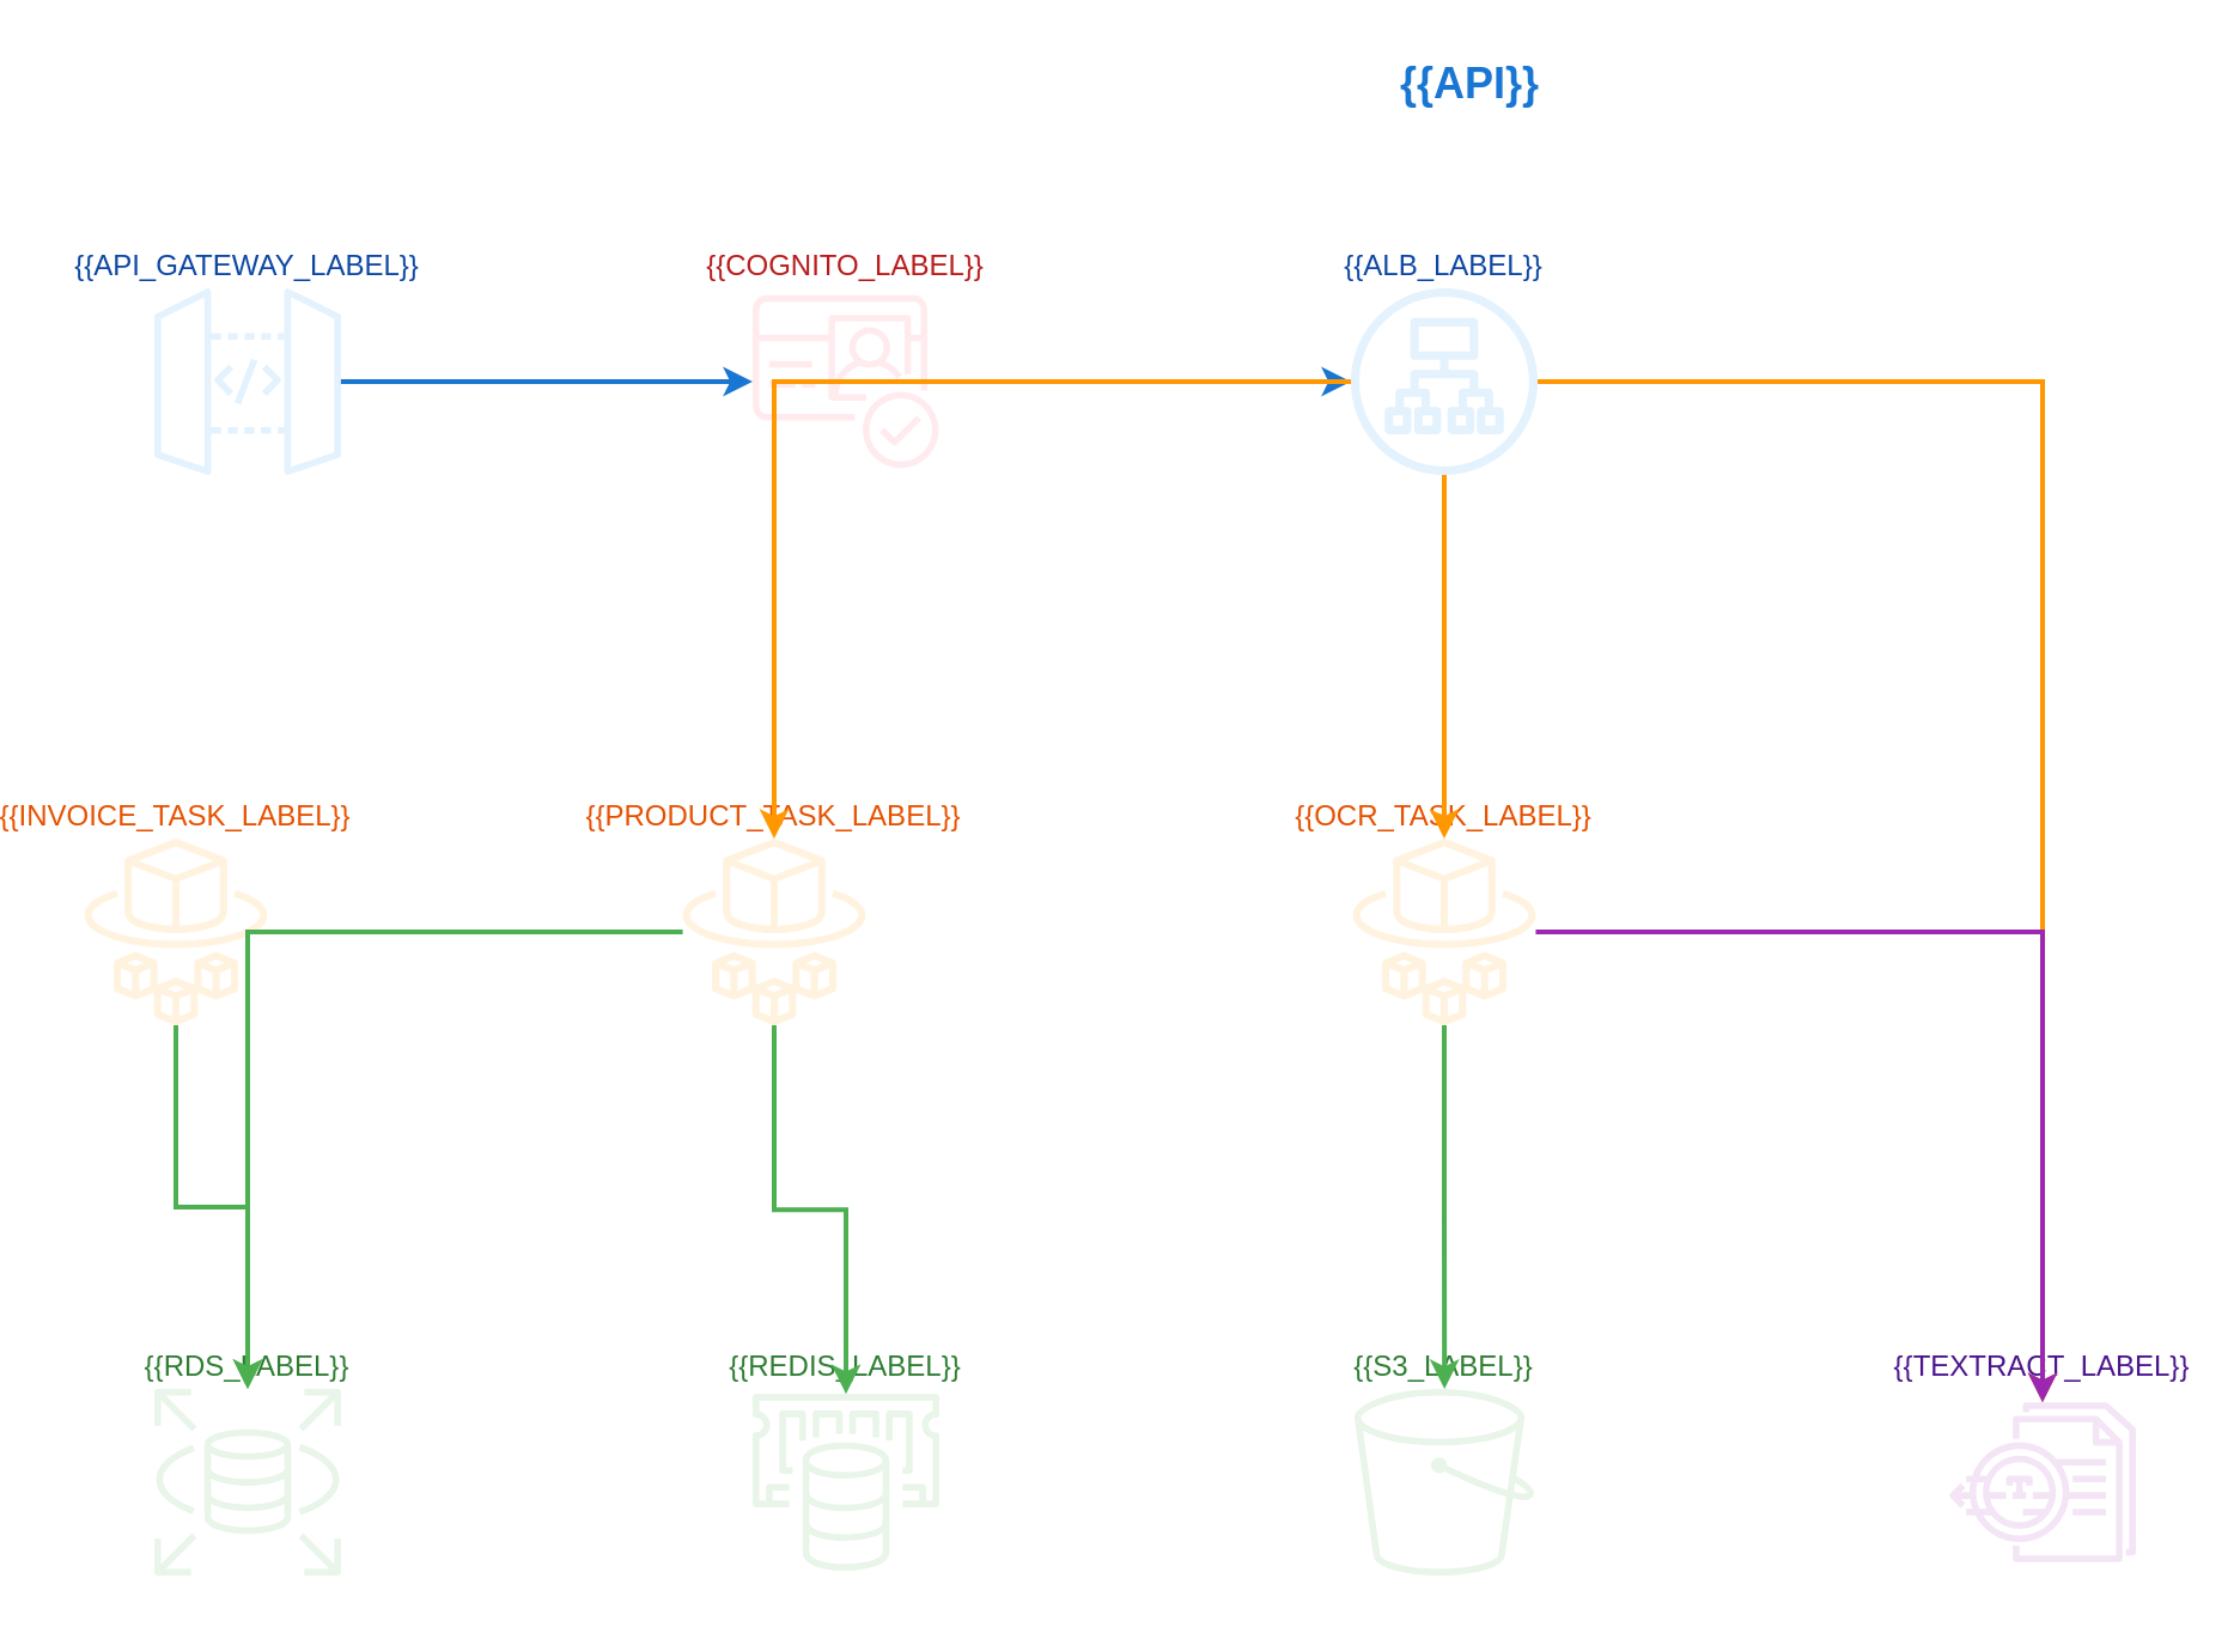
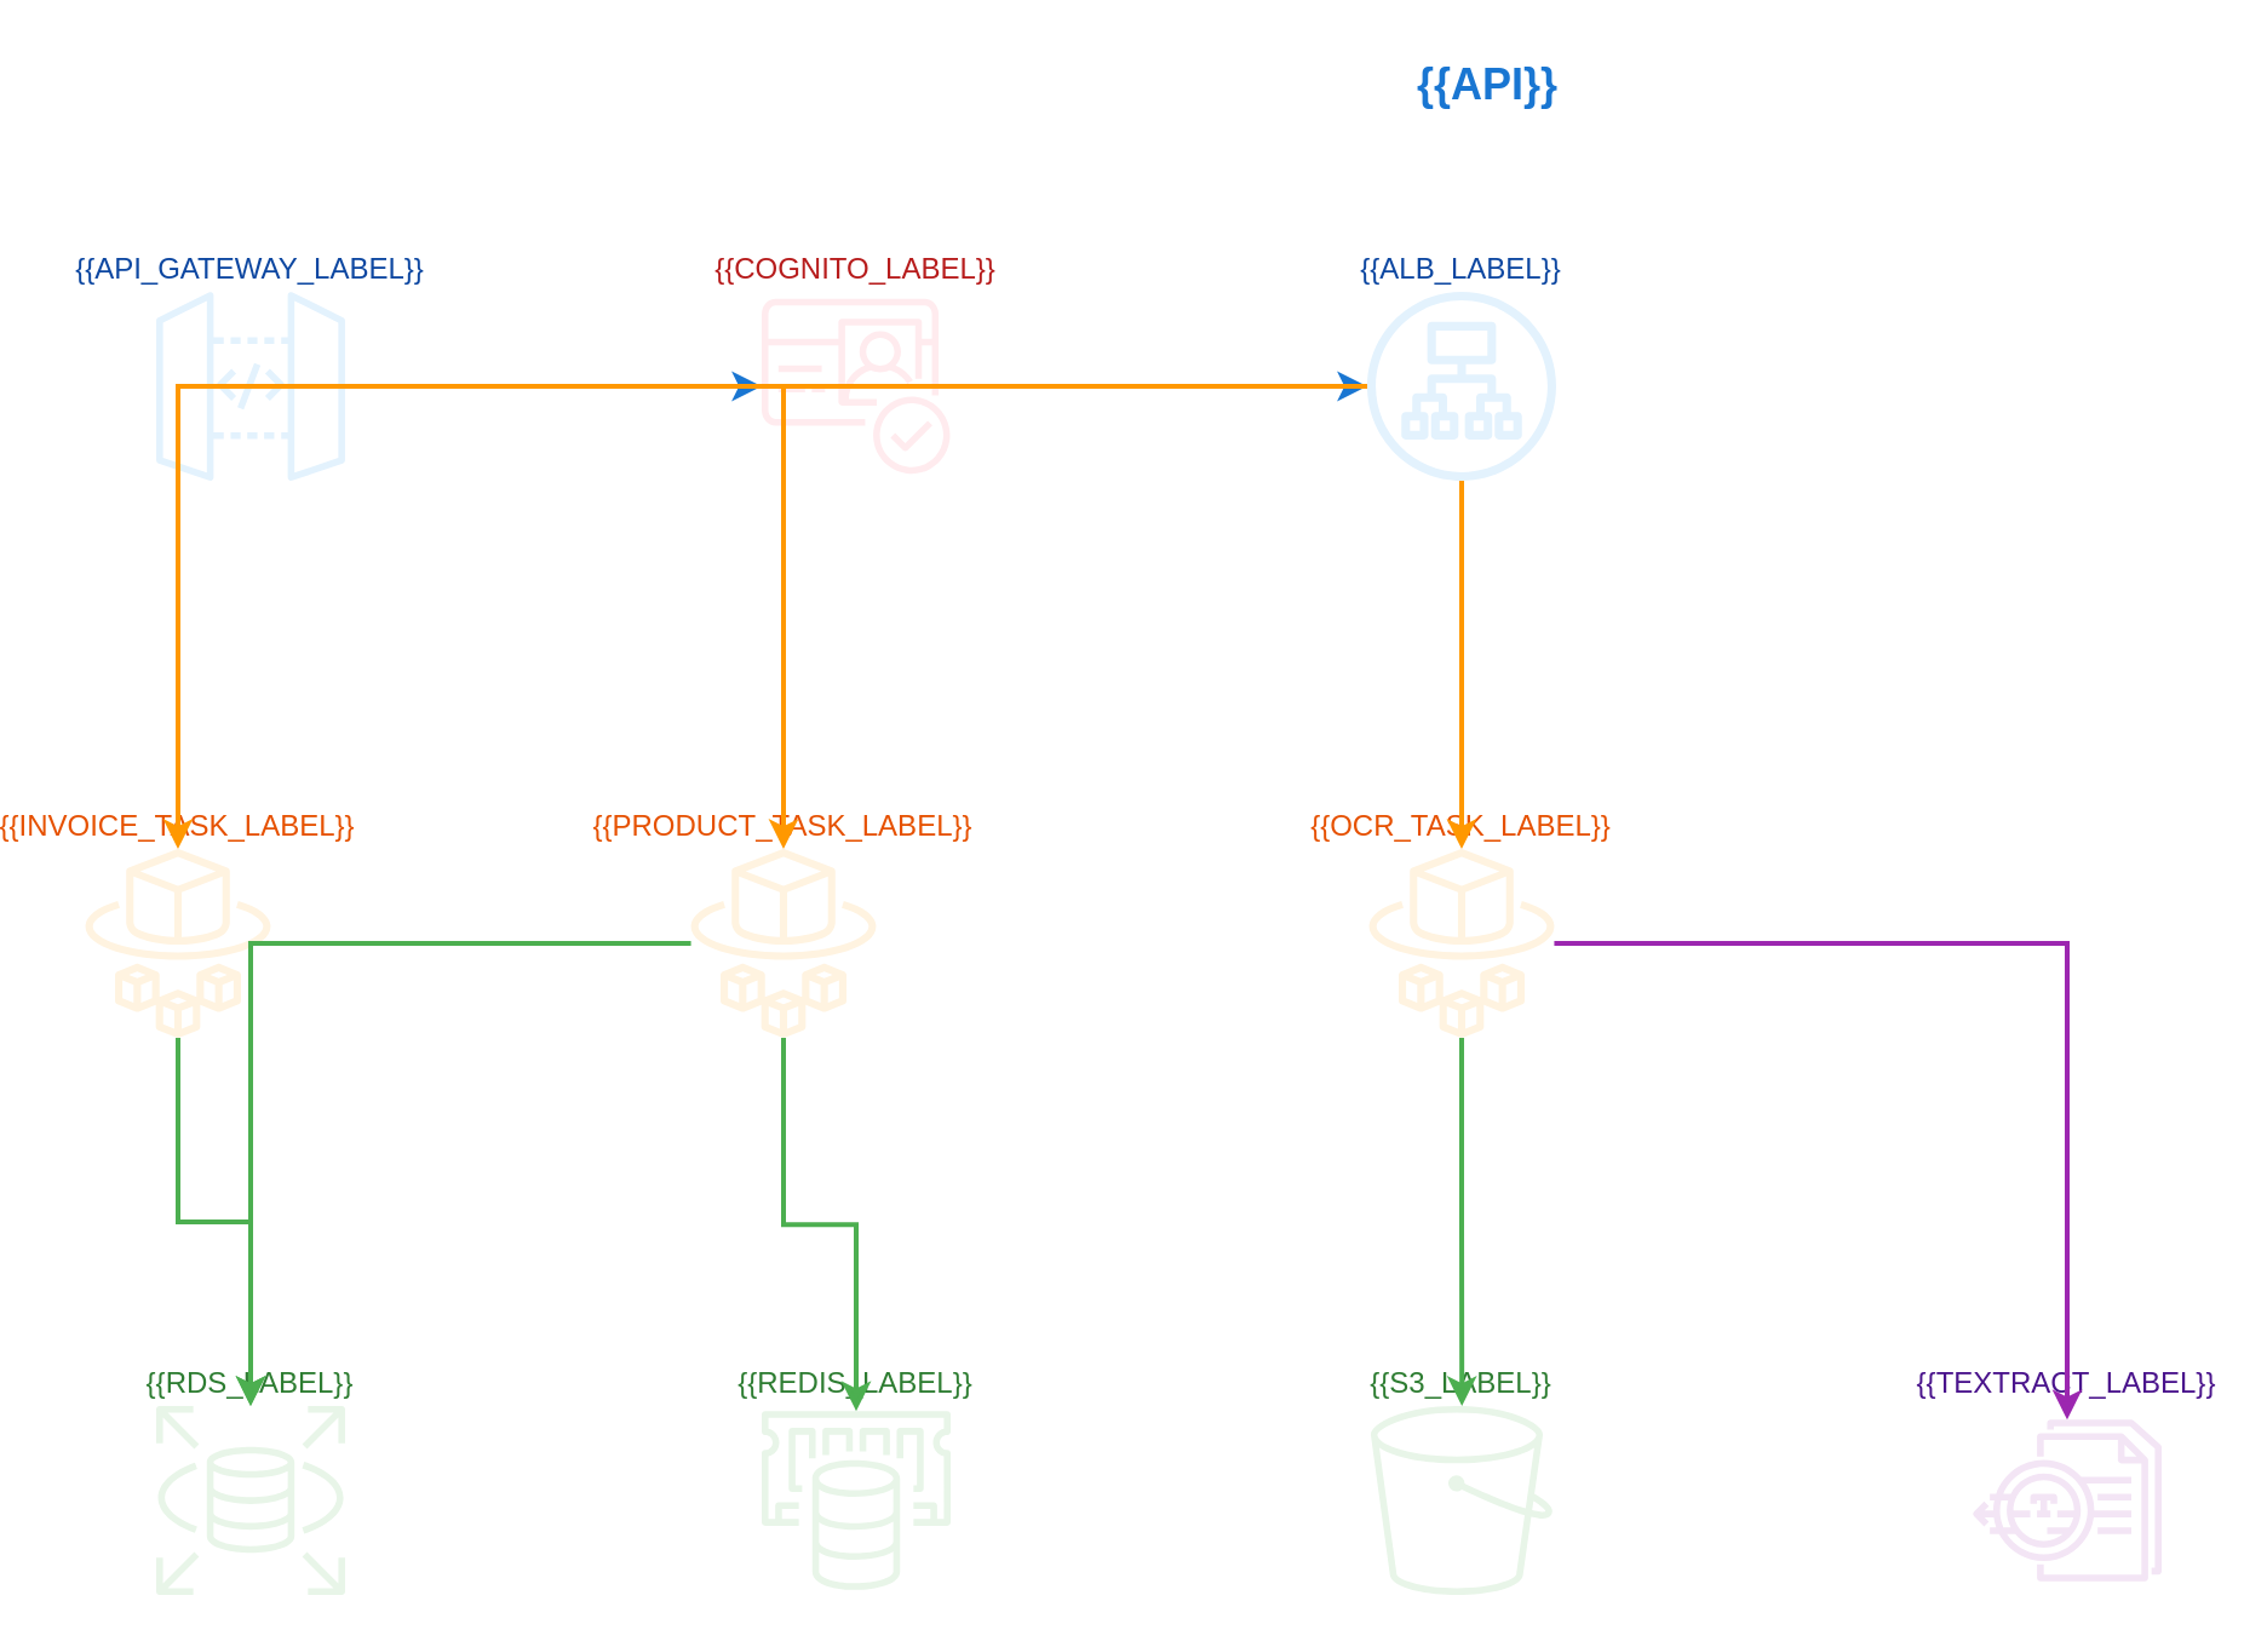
  <mxCell id="0" />
  <mxCell id="1" parent="0" />
  <mxCell id="2" value="{{API}}" style="text;html=1;strokeColor=none;fillColor=none;align=center;verticalAlign=middle;whiteSpace=wrap;rounded=0;fontSize=18;fontStyle=1;fontColor=#1976D2;" vertex="1" parent="1"><mxGeometry x="300" y="20" width="600" height="30" as="geometry" /></mxCell>
  <mxCell id="3" value="{{API_GATEWAY_LABEL}}" style="shape=mxgraph.aws4.api_gateway;labelPosition=bottom;verticalLabelPosition=top;align=center;verticalAlign=bottom;fillColor=#E3F2FD;strokeColor=#1976D2;fontColor=#0D47A1;" vertex="1" parent="1"><mxGeometry x="50" y="120" width="78" height="78" as="geometry" /></mxCell>
  <mxCell id="4" value="{{COGNITO_LABEL}}" style="shape=mxgraph.aws4.cognito;labelPosition=bottom;verticalLabelPosition=top;align=center;verticalAlign=bottom;fillColor=#FFEBEE;strokeColor=#D32F2F;fontColor=#B71C1C;" vertex="1" parent="1"><mxGeometry x="300" y="120" width="78" height="78" as="geometry" /></mxCell>
  <mxCell id="5" value="{{ALB_LABEL}}" style="shape=mxgraph.aws4.application_load_balancer;labelPosition=bottom;verticalLabelPosition=top;align=center;verticalAlign=bottom;fillColor=#E3F2FD;strokeColor=#1976D2;fontColor=#0D47A1;" vertex="1" parent="1"><mxGeometry x="550" y="120" width="78" height="78" as="geometry" /></mxCell>
  <mxCell id="6" value="{{INVOICE_TASK_LABEL}}" style="shape=mxgraph.aws4.fargate;labelPosition=bottom;verticalLabelPosition=top;align=center;verticalAlign=bottom;fillColor=#FFF3E0;strokeColor=#FF9800;fontColor=#E65100;" vertex="1" parent="1"><mxGeometry x="20" y="350" width="78" height="78" as="geometry" /></mxCell>
  <mxCell id="7" value="{{PRODUCT_TASK_LABEL}}" style="shape=mxgraph.aws4.fargate;labelPosition=bottom;verticalLabelPosition=top;align=center;verticalAlign=bottom;fillColor=#FFF3E0;strokeColor=#FF9800;fontColor=#E65100;" vertex="1" parent="1"><mxGeometry x="270" y="350" width="78" height="78" as="geometry" /></mxCell>
  <mxCell id="8" value="{{OCR_TASK_LABEL}}" style="shape=mxgraph.aws4.fargate;labelPosition=bottom;verticalLabelPosition=top;align=center;verticalAlign=bottom;fillColor=#FFF3E0;strokeColor=#FF9800;fontColor=#E65100;" vertex="1" parent="1"><mxGeometry x="550" y="350" width="78" height="78" as="geometry" /></mxCell>
  <mxCell id="9" value="{{RDS_LABEL}}" style="shape=mxgraph.aws4.rds;labelPosition=bottom;verticalLabelPosition=top;align=center;verticalAlign=bottom;fillColor=#E8F5E8;strokeColor=#4CAF50;fontColor=#2E7D32;" vertex="1" parent="1"><mxGeometry x="50" y="580" width="78" height="78" as="geometry" /></mxCell>
  <mxCell id="10" value="{{REDIS_LABEL}}" style="shape=mxgraph.aws4.elasticache;labelPosition=bottom;verticalLabelPosition=top;align=center;verticalAlign=bottom;fillColor=#E8F5E8;strokeColor=#4CAF50;fontColor=#2E7D32;" vertex="1" parent="1"><mxGeometry x="300" y="580" width="78" height="78" as="geometry" /></mxCell>
  <mxCell id="11" value="{{S3_LABEL}}" style="shape=mxgraph.aws4.s3;labelPosition=bottom;verticalLabelPosition=top;align=center;verticalAlign=bottom;fillColor=#E8F5E8;strokeColor=#4CAF50;fontColor=#2E7D32;" vertex="1" parent="1"><mxGeometry x="550" y="580" width="78" height="78" as="geometry" /></mxCell>
  <mxCell id="12" value="{{TEXTRACT_LABEL}}" style="shape=mxgraph.aws4.textract;labelPosition=bottom;verticalLabelPosition=top;align=center;verticalAlign=bottom;fillColor=#F3E5F5;strokeColor=#9C27B0;fontColor=#4A148C;" vertex="1" parent="1"><mxGeometry x="800" y="580" width="78" height="78" as="geometry" /></mxCell>
  <mxCell id="13" style="edgeStyle=orthogonalEdgeStyle;rounded=0;orthogonalLoop=1;jettySize=auto;html=1;strokeColor=#1976D2;strokeWidth=2;" edge="1" parent="1" source="3" target="4"><mxGeometry relative="1" as="geometry" /></mxCell>
  <mxCell id="14" style="edgeStyle=orthogonalEdgeStyle;rounded=0;orthogonalLoop=1;jettySize=auto;html=1;strokeColor=#1976D2;strokeWidth=2;" edge="1" parent="1" source="4" target="5"><mxGeometry relative="1" as="geometry" /></mxCell>
- <mxCell id="15" style="edgeStyle=orthogonalEdgeStyle;rounded=0;orthogonalLoop=1;jettySize=auto;html=1;strokeColor=#FF9800;strokeWidth=2;" edge="1" parent="1" source="5" target="12"><mxGeometry relative="1" as="geometry" /></mxCell>
+ <mxCell id="15" style="edgeStyle=orthogonalEdgeStyle;rounded=0;orthogonalLoop=1;jettySize=auto;html=1;strokeColor=#FF9800;strokeWidth=2;" edge="1" parent="1" source="5" target="6"><mxGeometry relative="1" as="geometry" /></mxCell>
  <mxCell id="16" style="edgeStyle=orthogonalEdgeStyle;rounded=0;orthogonalLoop=1;jettySize=auto;html=1;strokeColor=#FF9800;strokeWidth=2;" edge="1" parent="1" source="5" target="7"><mxGeometry relative="1" as="geometry" /></mxCell>
  <mxCell id="17" style="edgeStyle=orthogonalEdgeStyle;rounded=0;orthogonalLoop=1;jettySize=auto;html=1;strokeColor=#FF9800;strokeWidth=2;" edge="1" parent="1" source="5" target="8"><mxGeometry relative="1" as="geometry" /></mxCell>
  <mxCell id="18" style="edgeStyle=orthogonalEdgeStyle;rounded=0;orthogonalLoop=1;jettySize=auto;html=1;strokeColor=#4CAF50;strokeWidth=2;" edge="1" parent="1" source="6" target="9"><mxGeometry relative="1" as="geometry" /></mxCell>
  <mxCell id="19" style="edgeStyle=orthogonalEdgeStyle;rounded=0;orthogonalLoop=1;jettySize=auto;html=1;strokeColor=#4CAF50;strokeWidth=2;" edge="1" parent="1" source="7" target="10"><mxGeometry relative="1" as="geometry" /></mxCell>
  <mxCell id="20" style="edgeStyle=orthogonalEdgeStyle;rounded=0;orthogonalLoop=1;jettySize=auto;html=1;strokeColor=#4CAF50;strokeWidth=2;" edge="1" parent="1" source="7" target="9"><mxGeometry relative="1" as="geometry" /></mxCell>
  <mxCell id="21" style="edgeStyle=orthogonalEdgeStyle;rounded=0;orthogonalLoop=1;jettySize=auto;html=1;strokeColor=#9C27B0;strokeWidth=2;" edge="1" parent="1" source="8" target="12"><mxGeometry relative="1" as="geometry" /></mxCell>
  <mxCell id="22" style="edgeStyle=orthogonalEdgeStyle;rounded=0;orthogonalLoop=1;jettySize=auto;html=1;strokeColor=#4CAF50;strokeWidth=2;" edge="1" parent="1" source="8" target="11"><mxGeometry relative="1" as="geometry" /></mxCell>
